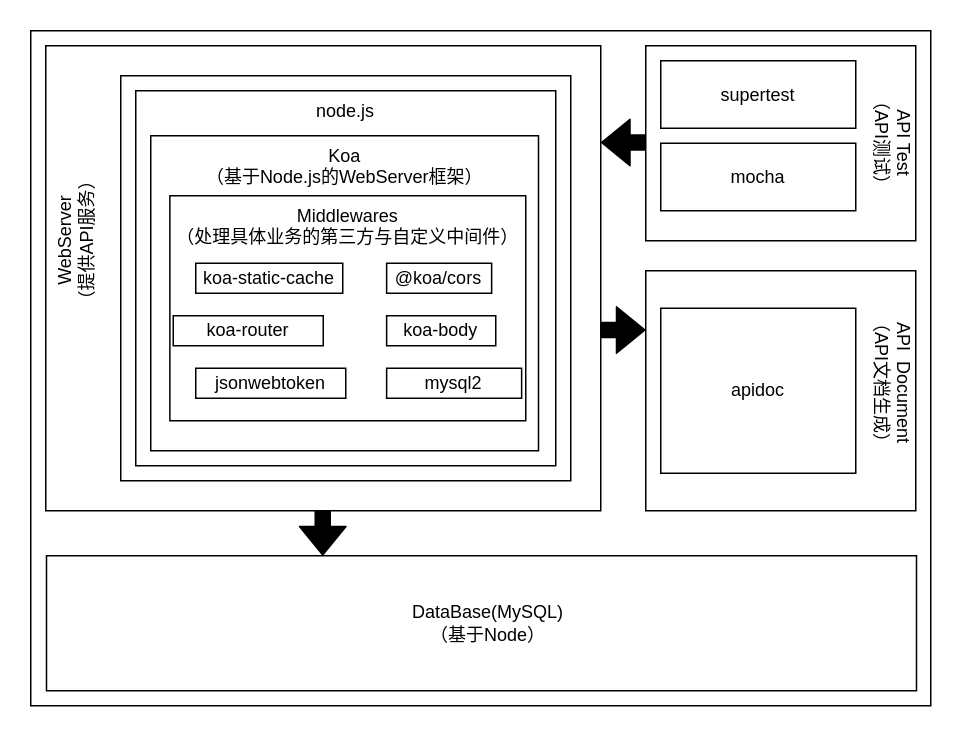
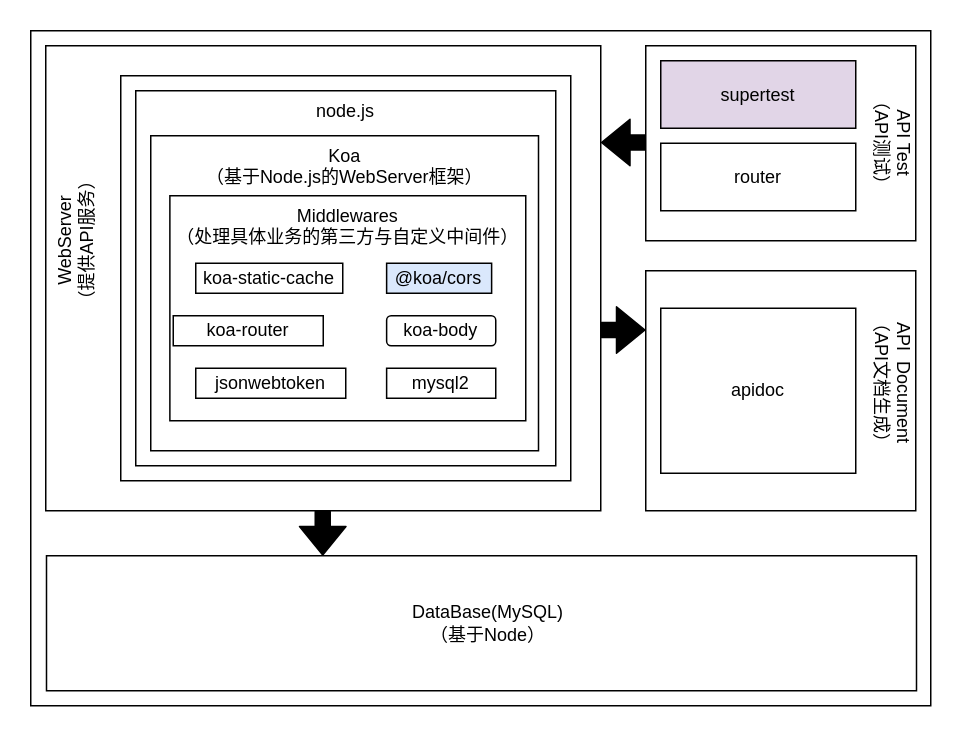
  <mxCell id="0" />
  <mxCell id="1" parent="0" />
  <mxCell id="2" value="" style="rounded=0;whiteSpace=wrap;html=1;" parent="1" vertex="1"><mxGeometry x="20" y="20" width="600" height="450" as="geometry" /></mxCell>
  <mxCell id="3" value="" style="rounded=0;whiteSpace=wrap;html=1;" parent="1" vertex="1"><mxGeometry x="30" y="30" width="370" height="310" as="geometry" /></mxCell>
  <mxCell id="4" value="" style="rounded=0;whiteSpace=wrap;html=1;" parent="1" vertex="1"><mxGeometry x="430" y="180" width="180" height="160" as="geometry" /></mxCell>
  <mxCell id="5" value="" style="rounded=0;whiteSpace=wrap;html=1;" parent="1" vertex="1"><mxGeometry x="30.5" y="370" width="580" height="90" as="geometry" /></mxCell>
  <mxCell id="6" value="WebServer&lt;br&gt;（提供API服务）" style="text;html=1;strokeColor=none;fillColor=none;align=center;verticalAlign=middle;whiteSpace=wrap;rounded=0;horizontal=0;" parent="1" vertex="1"><mxGeometry x="20" y="90" width="60" height="140" as="geometry" /></mxCell>
  <mxCell id="7" value="API&amp;nbsp; Document&lt;br&gt;（API文档生成）" style="text;html=1;strokeColor=none;fillColor=none;align=center;verticalAlign=middle;whiteSpace=wrap;rounded=0;horizontal=0;direction=west;flipH=1;flipV=1;rotation=-180;" parent="1" vertex="1"><mxGeometry x="570" y="190" width="50" height="130" as="geometry" /></mxCell>
  <mxCell id="8" value="DataBase(MySQL)&lt;br&gt;（基于Node）" style="text;html=1;strokeColor=none;fillColor=none;align=center;verticalAlign=middle;whiteSpace=wrap;rounded=0;" parent="1" vertex="1"><mxGeometry x="240" y="405" width="170" height="20" as="geometry" /></mxCell>
  <mxCell id="9" value="" style="shape=flexArrow;endArrow=classic;html=1;labelBackgroundColor=#000000;fillColor=#000000;" parent="1" edge="1"><mxGeometry width="50" height="50" relative="1" as="geometry"><mxPoint x="214.66" y="340" as="sourcePoint" /><mxPoint x="214.66" y="370" as="targetPoint" /></mxGeometry></mxCell>
  <mxCell id="10" value="" style="shape=flexArrow;endArrow=classic;html=1;labelBackgroundColor=#000000;fillColor=#000000;" parent="1" edge="1"><mxGeometry width="50" height="50" relative="1" as="geometry"><mxPoint x="400" y="219.5" as="sourcePoint" /><mxPoint x="430" y="219.5" as="targetPoint" /></mxGeometry></mxCell>
  <mxCell id="11" value="" style="rounded=0;whiteSpace=wrap;html=1;" parent="1" vertex="1"><mxGeometry x="80" y="50" width="300" height="270" as="geometry" /></mxCell>
  <mxCell id="12" value="node.js" style="rounded=0;whiteSpace=wrap;html=1;verticalAlign=top;" parent="1" vertex="1"><mxGeometry x="90" y="60" width="280" height="250" as="geometry" /></mxCell>
  <mxCell id="13" value="Koa&lt;br&gt;（基于Node.js的WebServer框架）" style="rounded=0;whiteSpace=wrap;html=1;verticalAlign=top;" parent="1" vertex="1"><mxGeometry x="100" y="90" width="258.5" height="210" as="geometry" /></mxCell>
  <mxCell id="14" value="" style="rounded=0;whiteSpace=wrap;html=1;" parent="1" vertex="1"><mxGeometry x="430" y="30" width="180" height="130" as="geometry" /></mxCell>
  <mxCell id="15" value="API Test&lt;br&gt;（API测试）" style="text;html=1;strokeColor=none;fillColor=none;align=center;verticalAlign=middle;whiteSpace=wrap;rounded=0;horizontal=0;direction=west;flipH=1;flipV=1;rotation=-180;" parent="1" vertex="1"><mxGeometry x="570" y="30" width="50" height="130" as="geometry" /></mxCell>
  <mxCell id="16" value="" style="shape=flexArrow;endArrow=classic;html=1;labelBackgroundColor=#000000;fillColor=#000000;" parent="1" edge="1"><mxGeometry width="50" height="50" relative="1" as="geometry"><mxPoint x="430" y="94.5" as="sourcePoint" /><mxPoint x="400" y="94.5" as="targetPoint" /></mxGeometry></mxCell>
- <mxCell id="17" value="supertest" style="rounded=0;whiteSpace=wrap;html=1;" parent="1" vertex="1"><mxGeometry x="440" y="40" width="130" height="45" as="geometry" /></mxCell>
- <mxCell id="18" value="mocha" style="rounded=0;whiteSpace=wrap;html=1;" parent="1" vertex="1"><mxGeometry x="440" y="95" width="130" height="45" as="geometry" /></mxCell>
+ <mxCell id="17" value="supertest" style="rounded=0;whiteSpace=wrap;html=1;fillColor=#e1d5e7;" parent="1" vertex="1"><mxGeometry x="440" y="40" width="130" height="45" as="geometry" /></mxCell>
+ <mxCell id="18" value="router" style="rounded=0;whiteSpace=wrap;html=1;" parent="1" vertex="1"><mxGeometry x="440" y="95" width="130" height="45" as="geometry" /></mxCell>
  <mxCell id="19" value="apidoc" style="rounded=0;whiteSpace=wrap;html=1;" parent="1" vertex="1"><mxGeometry x="440" y="205" width="130" height="110" as="geometry" /></mxCell>
  <mxCell id="20" value="Middlewares&lt;br&gt;（处理具体业务的第三方与自定义中间件）" style="rounded=0;whiteSpace=wrap;html=1;verticalAlign=top;" parent="1" vertex="1"><mxGeometry x="112.75" y="130" width="237.25" height="150" as="geometry" /></mxCell>
- <mxCell id="21" value="@koa/cors" style="rounded=0;whiteSpace=wrap;html=1;" parent="1" vertex="1"><mxGeometry x="257.25" y="175" width="70" height="20" as="geometry" /></mxCell>
+ <mxCell id="21" value="@koa/cors" style="rounded=0;whiteSpace=wrap;html=1;fillColor=#dae8fc;" parent="1" vertex="1"><mxGeometry x="257.25" y="175" width="70" height="20" as="geometry" /></mxCell>
  <mxCell id="22" value="jsonwebtoken" style="rounded=0;whiteSpace=wrap;html=1;" parent="1" vertex="1"><mxGeometry x="130" y="245" width="100" height="20" as="geometry" /></mxCell>
- <mxCell id="23" value="koa-body" style="rounded=0;whiteSpace=wrap;html=1;" parent="1" vertex="1"><mxGeometry x="257.25" y="210" width="72.75" height="20" as="geometry" /></mxCell>
+ <mxCell id="23" value="koa-body" style="whiteSpace=wrap;html=1;rounded=1;" parent="1" vertex="1"><mxGeometry x="257.25" y="210" width="72.75" height="20" as="geometry" /></mxCell>
  <mxCell id="24" value="koa-router" style="rounded=0;whiteSpace=wrap;html=1;" parent="1" vertex="1"><mxGeometry x="115" y="210" width="100" height="20" as="geometry" /></mxCell>
  <mxCell id="25" value="koa-static-cache" style="rounded=0;whiteSpace=wrap;html=1;" parent="1" vertex="1"><mxGeometry x="130" y="175" width="98" height="20" as="geometry" /></mxCell>
- <mxCell id="26" value="mysql2" style="rounded=0;whiteSpace=wrap;html=1;" parent="1" vertex="1"><mxGeometry x="257.25" y="245" width="90" height="20" as="geometry" /></mxCell>
+ <mxCell id="26" value="mysql2" style="rounded=0;whiteSpace=wrap;html=1;" parent="1" vertex="1"><mxGeometry x="257.25" y="245" width="72.75" height="20" as="geometry" /></mxCell>
